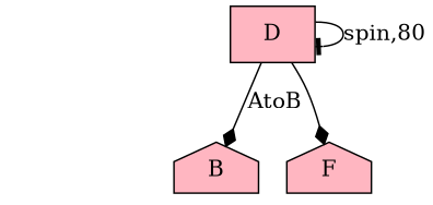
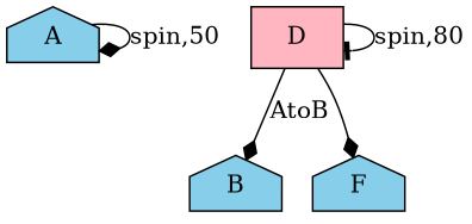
  digraph {
    node [fillcolor=skyblue shape=house style=filled]
    edge [arrowhead=diamond]
-   n2 [fillcolor=lightpink label=B]
+   n1 [label=A]
+   n2 [label=B]
    n3 [fillcolor=lightpink label=D shape=box]
-   n4 [fillcolor=lightpink label=F]
+   n4 [label=F]
+   n1 -> n1 [label="spin,50"]
    n3 -> n2 [label=AtoB]
    n3 -> n3 [arrowhead=tee label="spin,80"]
    n3 -> n4
  }
